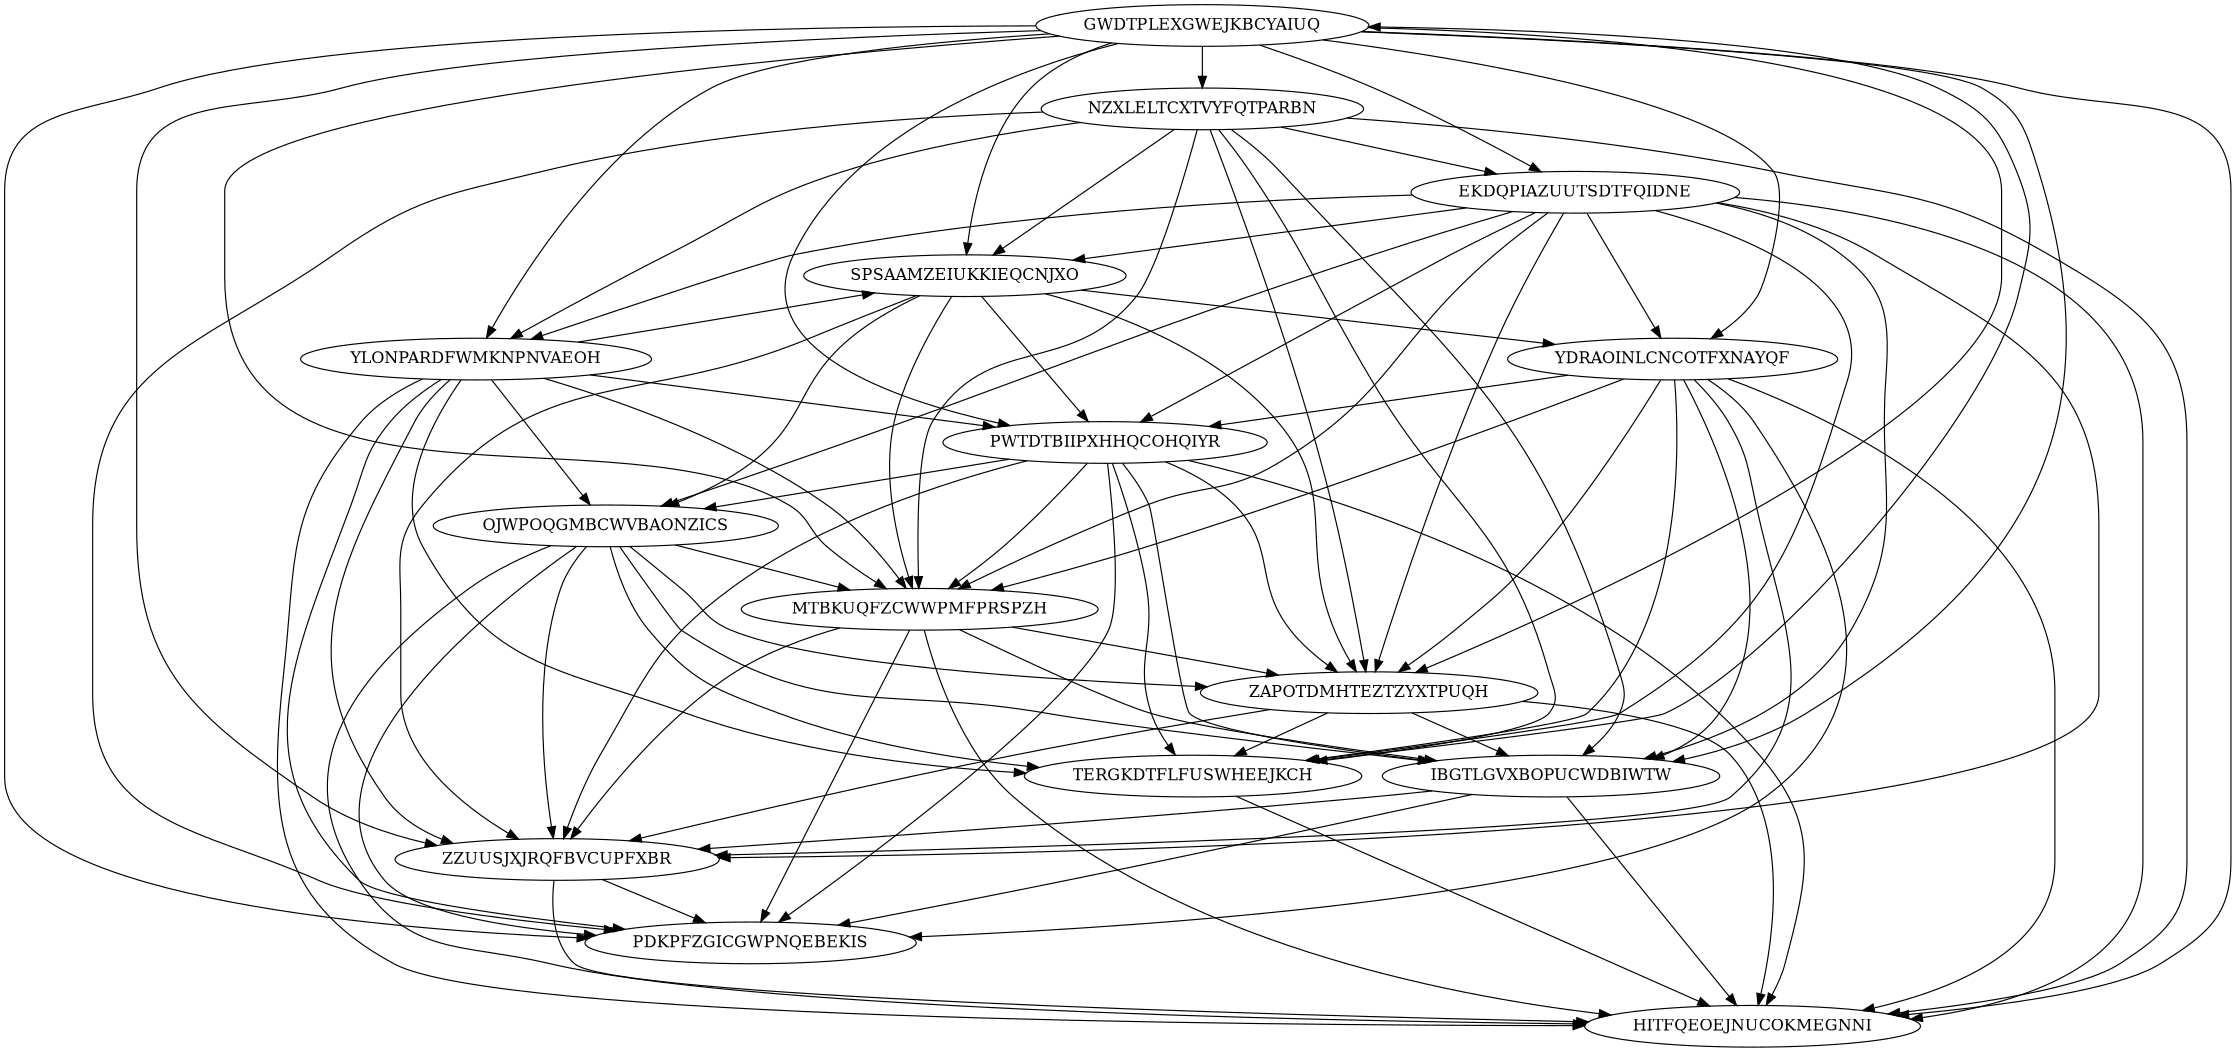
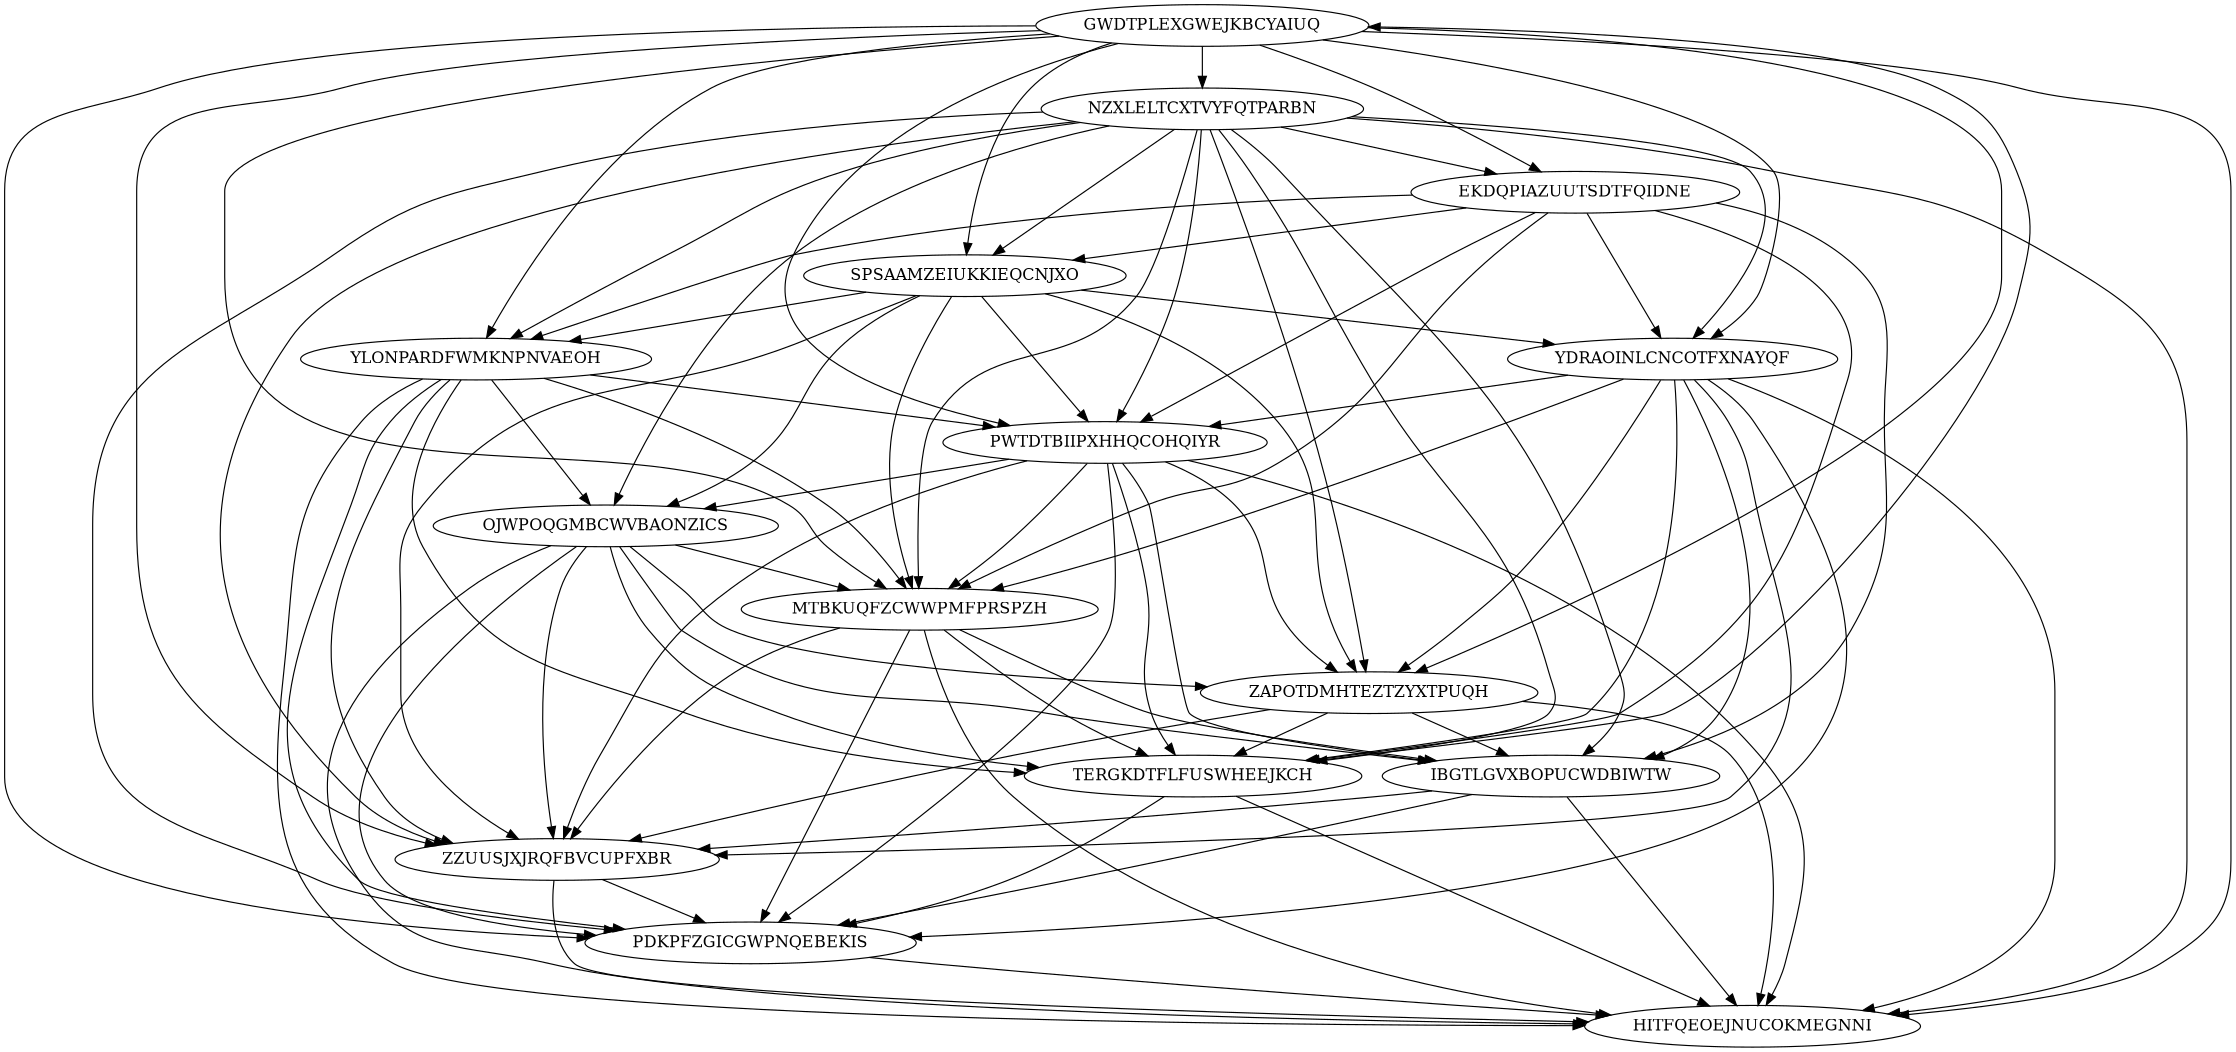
  digraph {
    node [Weight=18]
    edge [Weight=10]
    GWDTPLEXGWEJKBCYAIUQ [Weight=12]
    NZXLELTCXTVYFQTPARBN [Weight=15]
    EKDQPIAZUUTSDTFQIDNE [Weight=19]
    SPSAAMZEIUKKIEQCNJXO
    YDRAOINLCNCOTFXNAYQF
    YLONPARDFWMKNPNVAEOH [Weight=10]
    PWTDTBIIPXHHQCOHQIYR [Weight=15]
    ZAPOTDMHTEZTZYXTPUQH [Weight=14]
    MTBKUQFZCWWPMFPRSPZH [Weight=13]
    IBGTLGVXBOPUCWDBIWTW
    ZZUUSJXJRQFBVCUPFXBR [Weight=14]
    PDKPFZGICGWPNQEBEKIS [Weight=16]
    HITFQEOEJNUCOKMEGNNI [Weight=20]
    TERGKDTFLFUSWHEEJKCH [Weight=16]
    OJWPOQGMBCWVBAONZICS [Weight=17]
    GWDTPLEXGWEJKBCYAIUQ -> NZXLELTCXTVYFQTPARBN [Weight=11]
    GWDTPLEXGWEJKBCYAIUQ -> EKDQPIAZUUTSDTFQIDNE [Weight=17]
    GWDTPLEXGWEJKBCYAIUQ -> SPSAAMZEIUKKIEQCNJXO
    GWDTPLEXGWEJKBCYAIUQ -> YDRAOINLCNCOTFXNAYQF [Weight=12]
    GWDTPLEXGWEJKBCYAIUQ -> YLONPARDFWMKNPNVAEOH [Weight=17]
    GWDTPLEXGWEJKBCYAIUQ -> PWTDTBIIPXHHQCOHQIYR [Weight=20]
    GWDTPLEXGWEJKBCYAIUQ -> ZAPOTDMHTEZTZYXTPUQH [Weight=15]
    GWDTPLEXGWEJKBCYAIUQ -> MTBKUQFZCWWPMFPRSPZH [Weight=12]
-   GWDTPLEXGWEJKBCYAIUQ -> IBGTLGVXBOPUCWDBIWTW [Weight=18]
    GWDTPLEXGWEJKBCYAIUQ -> ZZUUSJXJRQFBVCUPFXBR [Weight=15]
    GWDTPLEXGWEJKBCYAIUQ -> PDKPFZGICGWPNQEBEKIS [Weight=12]
    GWDTPLEXGWEJKBCYAIUQ -> HITFQEOEJNUCOKMEGNNI [Weight=15]
    NZXLELTCXTVYFQTPARBN -> EKDQPIAZUUTSDTFQIDNE [Weight=18]
    NZXLELTCXTVYFQTPARBN -> SPSAAMZEIUKKIEQCNJXO [Weight=14]
+   NZXLELTCXTVYFQTPARBN -> YDRAOINLCNCOTFXNAYQF [Weight=13]
    NZXLELTCXTVYFQTPARBN -> YLONPARDFWMKNPNVAEOH
+   NZXLELTCXTVYFQTPARBN -> PWTDTBIIPXHHQCOHQIYR [Weight=17]
    NZXLELTCXTVYFQTPARBN -> ZAPOTDMHTEZTZYXTPUQH [Weight=17]
    NZXLELTCXTVYFQTPARBN -> MTBKUQFZCWWPMFPRSPZH [Weight=15]
    NZXLELTCXTVYFQTPARBN -> IBGTLGVXBOPUCWDBIWTW [Weight=20]
-   EKDQPIAZUUTSDTFQIDNE -> ZZUUSJXJRQFBVCUPFXBR [Weight=13]
+   NZXLELTCXTVYFQTPARBN -> ZZUUSJXJRQFBVCUPFXBR [Weight=13]
    NZXLELTCXTVYFQTPARBN -> PDKPFZGICGWPNQEBEKIS [Weight=15]
    NZXLELTCXTVYFQTPARBN -> HITFQEOEJNUCOKMEGNNI [Weight=11]
    NZXLELTCXTVYFQTPARBN -> TERGKDTFLFUSWHEEJKCH [Weight=14]
    EKDQPIAZUUTSDTFQIDNE -> SPSAAMZEIUKKIEQCNJXO [Weight=15]
    EKDQPIAZUUTSDTFQIDNE -> YDRAOINLCNCOTFXNAYQF [Weight=18]
    EKDQPIAZUUTSDTFQIDNE -> YLONPARDFWMKNPNVAEOH [Weight=19]
    EKDQPIAZUUTSDTFQIDNE -> PWTDTBIIPXHHQCOHQIYR
-   EKDQPIAZUUTSDTFQIDNE -> ZAPOTDMHTEZTZYXTPUQH [Weight=14]
    EKDQPIAZUUTSDTFQIDNE -> MTBKUQFZCWWPMFPRSPZH [Weight=18]
    EKDQPIAZUUTSDTFQIDNE -> IBGTLGVXBOPUCWDBIWTW [Weight=15]
-   EKDQPIAZUUTSDTFQIDNE -> HITFQEOEJNUCOKMEGNNI [Weight=15]
+   PDKPFZGICGWPNQEBEKIS -> HITFQEOEJNUCOKMEGNNI [Weight=15]
    EKDQPIAZUUTSDTFQIDNE -> TERGKDTFLFUSWHEEJKCH [Weight=16]
-   EKDQPIAZUUTSDTFQIDNE -> OJWPOQGMBCWVBAONZICS [Weight=17]
+   NZXLELTCXTVYFQTPARBN -> OJWPOQGMBCWVBAONZICS [Weight=17]
    SPSAAMZEIUKKIEQCNJXO -> YDRAOINLCNCOTFXNAYQF [Weight=11]
-   YLONPARDFWMKNPNVAEOH -> SPSAAMZEIUKKIEQCNJXO [Weight=20]
+   SPSAAMZEIUKKIEQCNJXO -> YLONPARDFWMKNPNVAEOH [Weight=20]
    SPSAAMZEIUKKIEQCNJXO -> PWTDTBIIPXHHQCOHQIYR [Weight=16]
    SPSAAMZEIUKKIEQCNJXO -> ZAPOTDMHTEZTZYXTPUQH [Weight=18]
    SPSAAMZEIUKKIEQCNJXO -> MTBKUQFZCWWPMFPRSPZH [Weight=20]
    SPSAAMZEIUKKIEQCNJXO -> ZZUUSJXJRQFBVCUPFXBR [Weight=20]
    SPSAAMZEIUKKIEQCNJXO -> OJWPOQGMBCWVBAONZICS [Weight=17]
    YDRAOINLCNCOTFXNAYQF -> PWTDTBIIPXHHQCOHQIYR [Weight=19]
    YDRAOINLCNCOTFXNAYQF -> ZAPOTDMHTEZTZYXTPUQH [Weight=18]
    YDRAOINLCNCOTFXNAYQF -> MTBKUQFZCWWPMFPRSPZH [Weight=17]
    YDRAOINLCNCOTFXNAYQF -> IBGTLGVXBOPUCWDBIWTW [Weight=17]
    YDRAOINLCNCOTFXNAYQF -> ZZUUSJXJRQFBVCUPFXBR [Weight=14]
    YDRAOINLCNCOTFXNAYQF -> PDKPFZGICGWPNQEBEKIS
    YDRAOINLCNCOTFXNAYQF -> HITFQEOEJNUCOKMEGNNI [Weight=13]
    YDRAOINLCNCOTFXNAYQF -> TERGKDTFLFUSWHEEJKCH [Weight=19]
    YLONPARDFWMKNPNVAEOH -> PWTDTBIIPXHHQCOHQIYR [Weight=12]
    YLONPARDFWMKNPNVAEOH -> MTBKUQFZCWWPMFPRSPZH [Weight=14]
    YLONPARDFWMKNPNVAEOH -> ZZUUSJXJRQFBVCUPFXBR
    YLONPARDFWMKNPNVAEOH -> PDKPFZGICGWPNQEBEKIS
    YLONPARDFWMKNPNVAEOH -> HITFQEOEJNUCOKMEGNNI [Weight=12]
    YLONPARDFWMKNPNVAEOH -> TERGKDTFLFUSWHEEJKCH
    YLONPARDFWMKNPNVAEOH -> OJWPOQGMBCWVBAONZICS [Weight=16]
    PWTDTBIIPXHHQCOHQIYR -> ZAPOTDMHTEZTZYXTPUQH [Weight=17]
    PWTDTBIIPXHHQCOHQIYR -> MTBKUQFZCWWPMFPRSPZH
    PWTDTBIIPXHHQCOHQIYR -> IBGTLGVXBOPUCWDBIWTW [Weight=18]
    PWTDTBIIPXHHQCOHQIYR -> ZZUUSJXJRQFBVCUPFXBR [Weight=20]
    PWTDTBIIPXHHQCOHQIYR -> PDKPFZGICGWPNQEBEKIS [Weight=15]
    PWTDTBIIPXHHQCOHQIYR -> HITFQEOEJNUCOKMEGNNI [Weight=16]
    PWTDTBIIPXHHQCOHQIYR -> TERGKDTFLFUSWHEEJKCH [Weight=17]
    PWTDTBIIPXHHQCOHQIYR -> OJWPOQGMBCWVBAONZICS [Weight=15]
    ZAPOTDMHTEZTZYXTPUQH -> IBGTLGVXBOPUCWDBIWTW
    ZAPOTDMHTEZTZYXTPUQH -> ZZUUSJXJRQFBVCUPFXBR [Weight=18]
    ZAPOTDMHTEZTZYXTPUQH -> HITFQEOEJNUCOKMEGNNI [Weight=20]
    ZAPOTDMHTEZTZYXTPUQH -> TERGKDTFLFUSWHEEJKCH
    MTBKUQFZCWWPMFPRSPZH -> IBGTLGVXBOPUCWDBIWTW [Weight=19]
    MTBKUQFZCWWPMFPRSPZH -> ZZUUSJXJRQFBVCUPFXBR [Weight=15]
    MTBKUQFZCWWPMFPRSPZH -> PDKPFZGICGWPNQEBEKIS [Weight=12]
    MTBKUQFZCWWPMFPRSPZH -> HITFQEOEJNUCOKMEGNNI [Weight=11]
-   MTBKUQFZCWWPMFPRSPZH -> ZAPOTDMHTEZTZYXTPUQH [Weight=20]
+   MTBKUQFZCWWPMFPRSPZH -> TERGKDTFLFUSWHEEJKCH [Weight=20]
    IBGTLGVXBOPUCWDBIWTW -> ZZUUSJXJRQFBVCUPFXBR [Weight=20]
    IBGTLGVXBOPUCWDBIWTW -> PDKPFZGICGWPNQEBEKIS [Weight=19]
    IBGTLGVXBOPUCWDBIWTW -> HITFQEOEJNUCOKMEGNNI [Weight=15]
    ZZUUSJXJRQFBVCUPFXBR -> PDKPFZGICGWPNQEBEKIS [Weight=14]
    ZZUUSJXJRQFBVCUPFXBR -> HITFQEOEJNUCOKMEGNNI
    TERGKDTFLFUSWHEEJKCH -> GWDTPLEXGWEJKBCYAIUQ [Weight=18]
+   TERGKDTFLFUSWHEEJKCH -> PDKPFZGICGWPNQEBEKIS [Weight=12]
    TERGKDTFLFUSWHEEJKCH -> HITFQEOEJNUCOKMEGNNI [Weight=18]
    OJWPOQGMBCWVBAONZICS -> ZAPOTDMHTEZTZYXTPUQH
    OJWPOQGMBCWVBAONZICS -> MTBKUQFZCWWPMFPRSPZH [Weight=11]
    OJWPOQGMBCWVBAONZICS -> IBGTLGVXBOPUCWDBIWTW
    OJWPOQGMBCWVBAONZICS -> ZZUUSJXJRQFBVCUPFXBR [Weight=18]
    OJWPOQGMBCWVBAONZICS -> PDKPFZGICGWPNQEBEKIS [Weight=12]
    OJWPOQGMBCWVBAONZICS -> HITFQEOEJNUCOKMEGNNI [Weight=15]
    OJWPOQGMBCWVBAONZICS -> TERGKDTFLFUSWHEEJKCH [Weight=13]
  }
